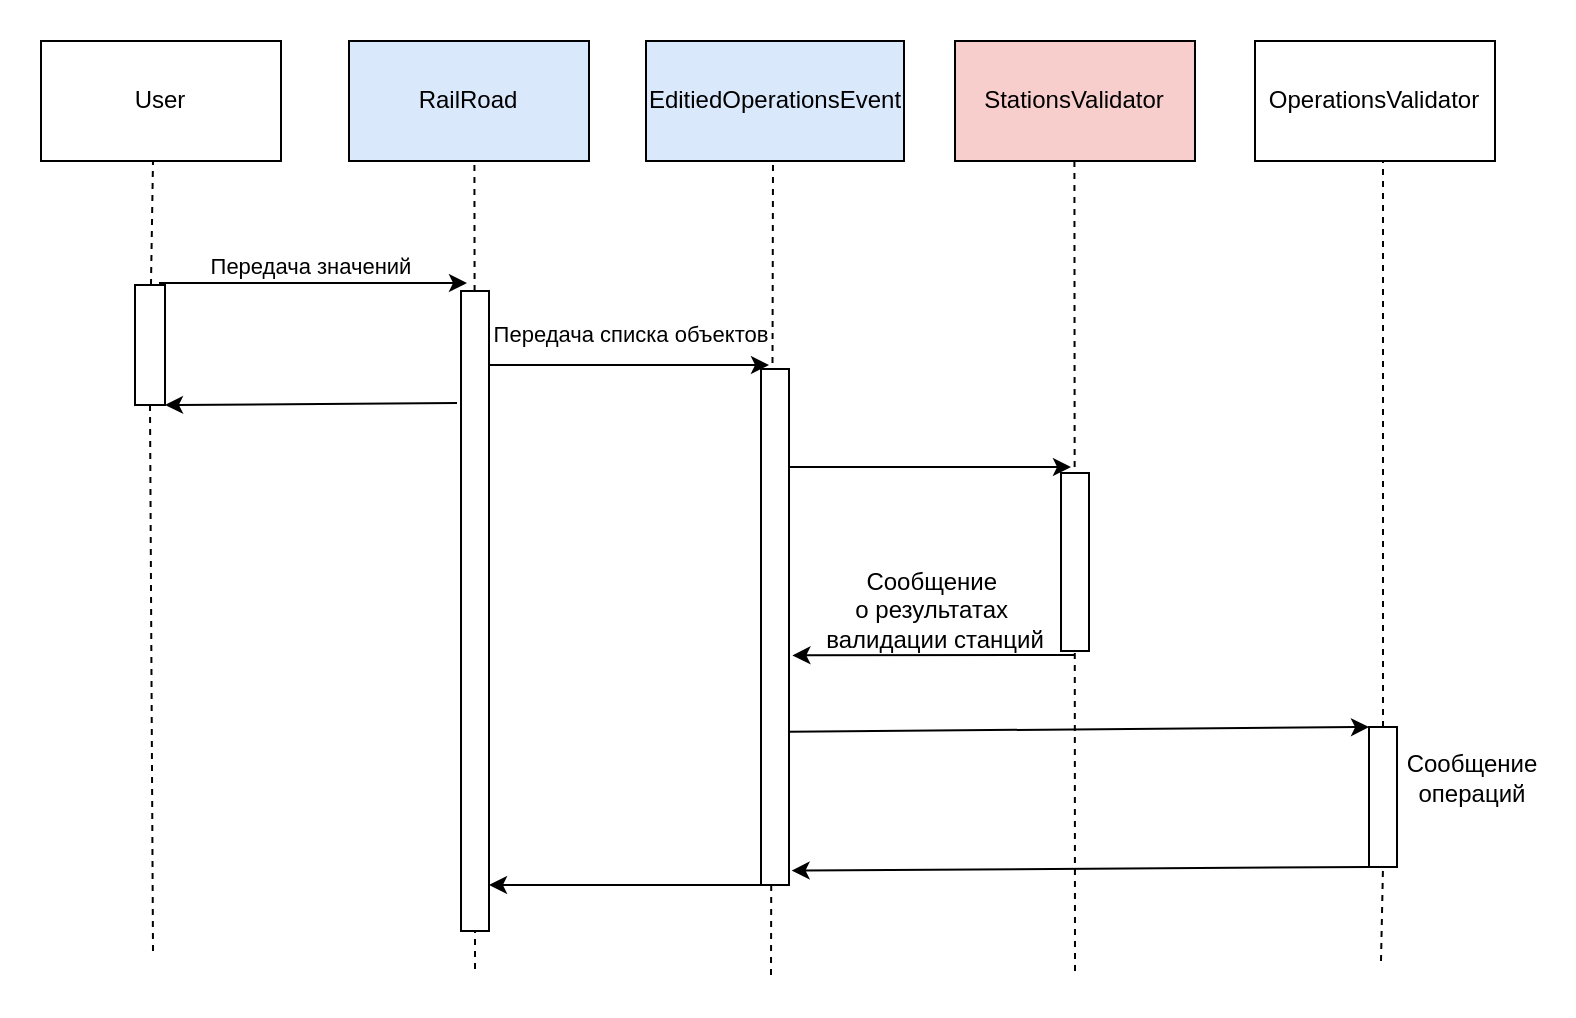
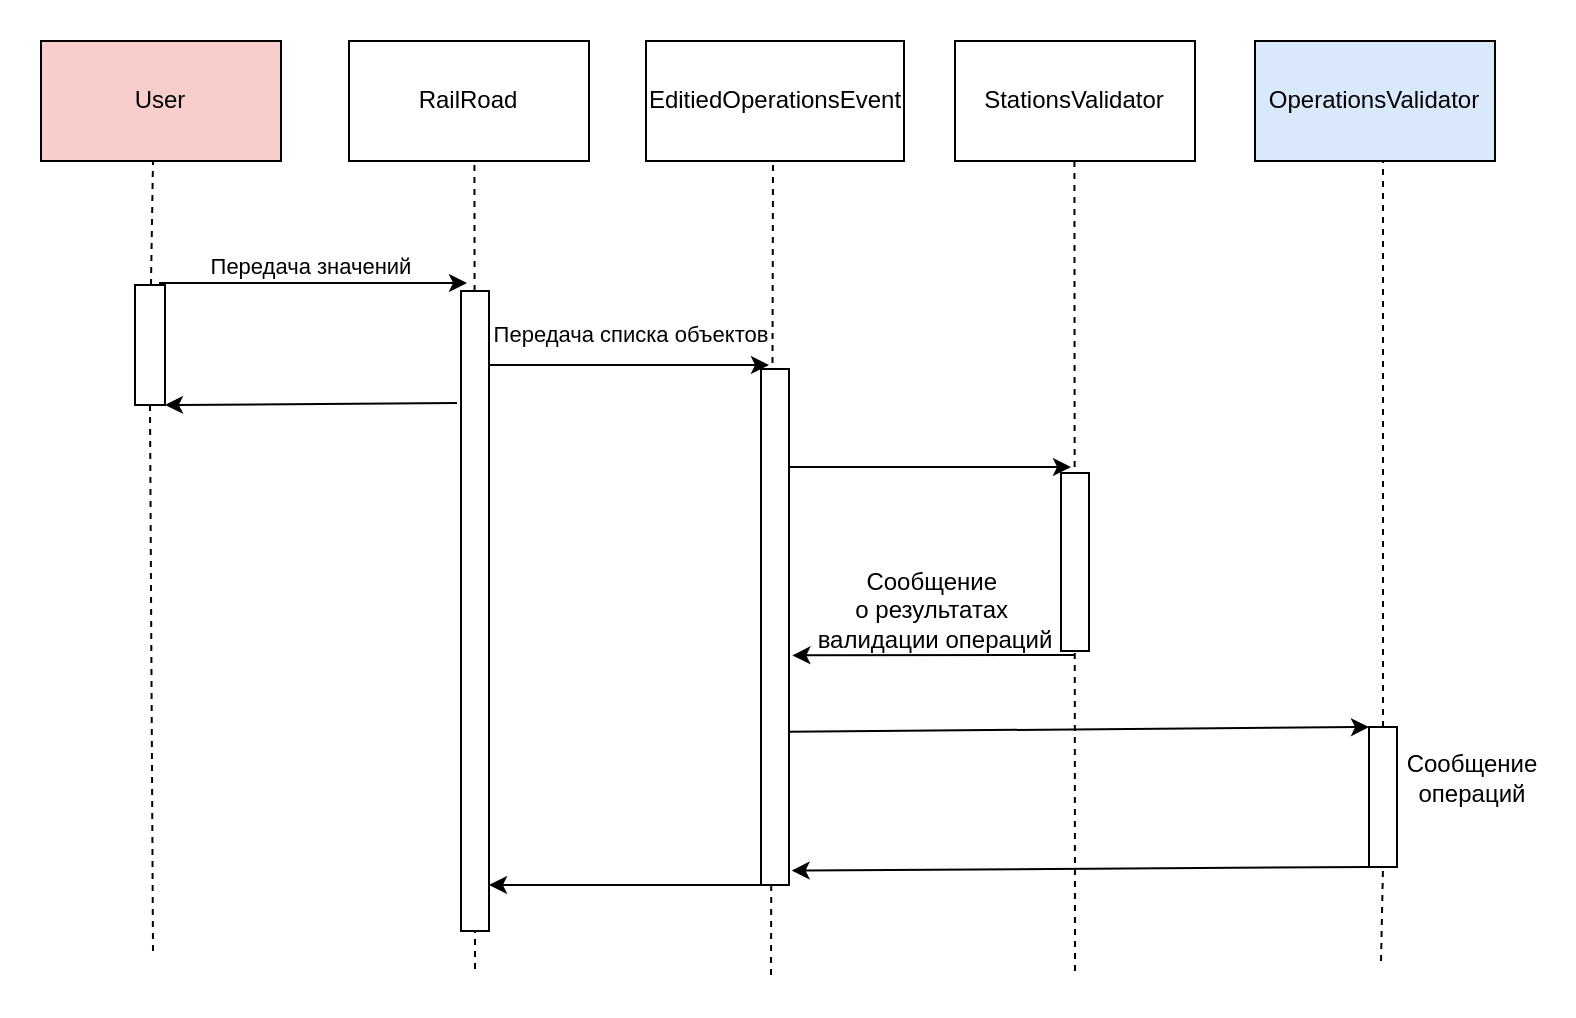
  <mxCell id="0" />
  <mxCell id="1" parent="0" />
- <mxCell id="2" value="User" style="rounded=0;whiteSpace=wrap;html=1;" parent="1" vertex="1"><mxGeometry x="20" y="20" width="120" height="60" as="geometry" /></mxCell>
- <mxCell id="3" value="RailRoad" style="rounded=0;whiteSpace=wrap;html=1;fillColor=#dae8fc;" parent="1" vertex="1"><mxGeometry x="174" y="20" width="120" height="60" as="geometry" /></mxCell>
- <mxCell id="4" value="EditiedOperationsEvent" style="rounded=0;whiteSpace=wrap;html=1;fillColor=#dae8fc;" parent="1" vertex="1"><mxGeometry x="322.5" y="20" width="129" height="60" as="geometry" /></mxCell>
- <mxCell id="5" value="StationsValidator" style="rounded=0;whiteSpace=wrap;html=1;fillColor=#f8cecc;" parent="1" vertex="1"><mxGeometry x="477" y="20" width="120" height="60" as="geometry" /></mxCell>
- <mxCell id="6" value="OperationsValidator" style="rounded=0;whiteSpace=wrap;html=1;" parent="1" vertex="1"><mxGeometry x="627" y="20" width="120" height="60" as="geometry" /></mxCell>
+ <mxCell id="2" value="User" style="rounded=0;whiteSpace=wrap;html=1;fillColor=#f8cecc;" parent="1" vertex="1"><mxGeometry x="20" y="20" width="120" height="60" as="geometry" /></mxCell>
+ <mxCell id="3" value="RailRoad" style="rounded=0;whiteSpace=wrap;html=1;" parent="1" vertex="1"><mxGeometry x="174" y="20" width="120" height="60" as="geometry" /></mxCell>
+ <mxCell id="4" value="EditiedOperationsEvent" style="rounded=0;whiteSpace=wrap;html=1;" parent="1" vertex="1"><mxGeometry x="322.5" y="20" width="129" height="60" as="geometry" /></mxCell>
+ <mxCell id="5" value="StationsValidator" style="rounded=0;whiteSpace=wrap;html=1;" parent="1" vertex="1"><mxGeometry x="477" y="20" width="120" height="60" as="geometry" /></mxCell>
+ <mxCell id="6" value="OperationsValidator" style="rounded=0;whiteSpace=wrap;html=1;fillColor=#dae8fc;" parent="1" vertex="1"><mxGeometry x="627" y="20" width="120" height="60" as="geometry" /></mxCell>
  <mxCell id="7" value="" style="endArrow=none;dashed=1;html=1;rounded=0;entryX=0.5;entryY=1;entryDx=0;entryDy=0;" parent="1" source="28" edge="1"><mxGeometry width="50" height="50" relative="1" as="geometry"><mxPoint x="76" y="475" as="sourcePoint" /><mxPoint x="76" y="80" as="targetPoint" /></mxGeometry></mxCell>
  <mxCell id="8" value="" style="endArrow=none;dashed=1;html=1;rounded=0;entryX=0.5;entryY=1;entryDx=0;entryDy=0;" parent="1" source="17" edge="1"><mxGeometry width="50" height="50" relative="1" as="geometry"><mxPoint x="236.71" y="455" as="sourcePoint" /><mxPoint x="236.71" y="80" as="targetPoint" /></mxGeometry></mxCell>
  <mxCell id="9" value="" style="endArrow=none;dashed=1;html=1;rounded=0;entryX=0.5;entryY=1;entryDx=0;entryDy=0;" parent="1" edge="1"><mxGeometry width="50" height="50" relative="1" as="geometry"><mxPoint x="385" y="487" as="sourcePoint" /><mxPoint x="386" y="80" as="targetPoint" /></mxGeometry></mxCell>
  <mxCell id="10" value="" style="endArrow=none;dashed=1;html=1;rounded=0;entryX=0.5;entryY=1;entryDx=0;entryDy=0;" parent="1" edge="1"><mxGeometry width="50" height="50" relative="1" as="geometry"><mxPoint x="537" y="485" as="sourcePoint" /><mxPoint x="536.71" y="80" as="targetPoint" /></mxGeometry></mxCell>
  <mxCell id="11" value="" style="endArrow=none;dashed=1;html=1;rounded=0;entryX=0.5;entryY=1;entryDx=0;entryDy=0;" parent="1" source="23" edge="1"><mxGeometry width="50" height="50" relative="1" as="geometry"><mxPoint x="691" y="455" as="sourcePoint" /><mxPoint x="691" y="80" as="targetPoint" /></mxGeometry></mxCell>
  <mxCell id="12" value="" style="endArrow=classic;html=1;rounded=0;" parent="1" edge="1"><mxGeometry width="50" height="50" relative="1" as="geometry"><mxPoint x="79" y="141" as="sourcePoint" /><mxPoint x="233" y="141" as="targetPoint" /></mxGeometry></mxCell>
  <mxCell id="13" value="Передача значений" style="edgeLabel;html=1;align=center;verticalAlign=middle;resizable=0;points=[];" parent="12" vertex="1" connectable="0"><mxGeometry x="0.147" y="-1" relative="1" as="geometry"><mxPoint x="-13" y="-10" as="offset" /></mxGeometry></mxCell>
  <mxCell id="14" value="" style="endArrow=classic;html=1;rounded=0;" parent="1" edge="1"><mxGeometry width="50" height="50" relative="1" as="geometry"><mxPoint x="238" y="182" as="sourcePoint" /><mxPoint x="384" y="182" as="targetPoint" /></mxGeometry></mxCell>
  <mxCell id="15" value="Передача списка объектов" style="edgeLabel;html=1;align=center;verticalAlign=middle;resizable=0;points=[];" parent="14" vertex="1" connectable="0"><mxGeometry x="-0.2" relative="1" as="geometry"><mxPoint x="18" y="-16" as="offset" /></mxGeometry></mxCell>
  <mxCell id="16" value="" style="endArrow=none;dashed=1;html=1;rounded=0;entryX=0.5;entryY=1;entryDx=0;entryDy=0;" parent="1" target="17" edge="1"><mxGeometry width="50" height="50" relative="1" as="geometry"><mxPoint x="237" y="484" as="sourcePoint" /><mxPoint x="236.71" y="80" as="targetPoint" /></mxGeometry></mxCell>
  <mxCell id="17" value="" style="rounded=0;whiteSpace=wrap;html=1;" parent="1" vertex="1"><mxGeometry x="230" y="145" width="14" height="320" as="geometry" /></mxCell>
  <mxCell id="18" value="" style="rounded=0;whiteSpace=wrap;html=1;" parent="1" vertex="1"><mxGeometry x="380" y="184" width="14" height="258" as="geometry" /></mxCell>
  <mxCell id="19" value="" style="endArrow=classic;html=1;rounded=0;" parent="1" edge="1"><mxGeometry width="50" height="50" relative="1" as="geometry"><mxPoint x="394" y="233" as="sourcePoint" /><mxPoint x="535" y="233" as="targetPoint" /></mxGeometry></mxCell>
  <mxCell id="20" value="" style="rounded=0;whiteSpace=wrap;html=1;" parent="1" vertex="1"><mxGeometry x="530" y="236" width="14" height="89" as="geometry" /></mxCell>
  <mxCell id="21" value="" style="endArrow=classic;html=1;rounded=0;entryX=1.122;entryY=0.555;entryDx=0;entryDy=0;entryPerimeter=0;" parent="1" target="18" edge="1"><mxGeometry width="50" height="50" relative="1" as="geometry"><mxPoint x="537" y="327" as="sourcePoint" /><mxPoint x="443" y="326" as="targetPoint" /></mxGeometry></mxCell>
  <mxCell id="22" value="" style="endArrow=none;dashed=1;html=1;rounded=0;entryX=0.5;entryY=1;entryDx=0;entryDy=0;" parent="1" target="23" edge="1"><mxGeometry width="50" height="50" relative="1" as="geometry"><mxPoint x="690" y="480" as="sourcePoint" /><mxPoint x="691" y="80" as="targetPoint" /></mxGeometry></mxCell>
  <mxCell id="23" value="" style="rounded=0;whiteSpace=wrap;html=1;" parent="1" vertex="1"><mxGeometry x="684" y="363" width="14" height="70" as="geometry" /></mxCell>
  <mxCell id="24" value="" style="endArrow=classic;html=1;rounded=0;exitX=1.01;exitY=0.703;exitDx=0;exitDy=0;exitPerimeter=0;entryX=0;entryY=0;entryDx=0;entryDy=0;" parent="1" source="18" target="23" edge="1"><mxGeometry width="50" height="50" relative="1" as="geometry"><mxPoint x="432" y="366" as="sourcePoint" /><mxPoint x="573" y="366" as="targetPoint" /></mxGeometry></mxCell>
  <mxCell id="25" value="" style="endArrow=classic;html=1;rounded=0;entryX=1.093;entryY=0.972;entryDx=0;entryDy=0;entryPerimeter=0;exitX=0;exitY=1;exitDx=0;exitDy=0;" parent="1" source="23" target="18" edge="1"><mxGeometry width="50" height="50" relative="1" as="geometry"><mxPoint x="556" y="458" as="sourcePoint" /><mxPoint x="411" y="460" as="targetPoint" /></mxGeometry></mxCell>
  <mxCell id="26" value="" style="endArrow=classic;html=1;rounded=0;entryX=1.122;entryY=0.555;entryDx=0;entryDy=0;entryPerimeter=0;" parent="1" edge="1"><mxGeometry width="50" height="50" relative="1" as="geometry"><mxPoint x="385" y="442" as="sourcePoint" /><mxPoint x="244" y="442" as="targetPoint" /></mxGeometry></mxCell>
  <mxCell id="27" value="" style="endArrow=none;dashed=1;html=1;rounded=0;entryX=0.5;entryY=1;entryDx=0;entryDy=0;" parent="1" target="28" edge="1"><mxGeometry width="50" height="50" relative="1" as="geometry"><mxPoint x="76" y="475" as="sourcePoint" /><mxPoint x="76" y="80" as="targetPoint" /></mxGeometry></mxCell>
  <mxCell id="28" value="" style="rounded=0;whiteSpace=wrap;html=1;" parent="1" vertex="1"><mxGeometry x="67" y="142" width="15" height="60" as="geometry" /></mxCell>
  <mxCell id="29" value="" style="endArrow=classic;html=1;rounded=0;entryX=1.122;entryY=0.555;entryDx=0;entryDy=0;entryPerimeter=0;" parent="1" edge="1"><mxGeometry width="50" height="50" relative="1" as="geometry"><mxPoint x="228" y="201" as="sourcePoint" /><mxPoint x="82" y="202" as="targetPoint" /></mxGeometry></mxCell>
- <mxCell id="30" value="Сообщение&amp;nbsp;&lt;div&gt;о результатах&amp;nbsp;&lt;/div&gt;&lt;div&gt;валидации станций&lt;/div&gt;" style="text;html=1;align=center;verticalAlign=middle;resizable=0;points=[];autosize=1;strokeColor=none;fillColor=none;" parent="1" vertex="1"><mxGeometry x="403" y="277.5" width="127" height="55" as="geometry" /></mxCell>
+ <mxCell id="30" value="Сообщение&amp;nbsp;&lt;div&gt;о результатах&amp;nbsp;&lt;/div&gt;&lt;div&gt;валидации операций&lt;/div&gt;" style="text;html=1;align=center;verticalAlign=middle;resizable=0;points=[];autosize=1;strokeColor=none;fillColor=none;" parent="1" vertex="1"><mxGeometry x="403" y="277.5" width="127" height="55" as="geometry" /></mxCell>
  <mxCell id="31" value="Сообщение операций" style="text;html=1;align=center;verticalAlign=middle;whiteSpace=wrap;rounded=0;" parent="1" vertex="1"><mxGeometry x="706" y="374" width="60" height="30" as="geometry" /></mxCell>
